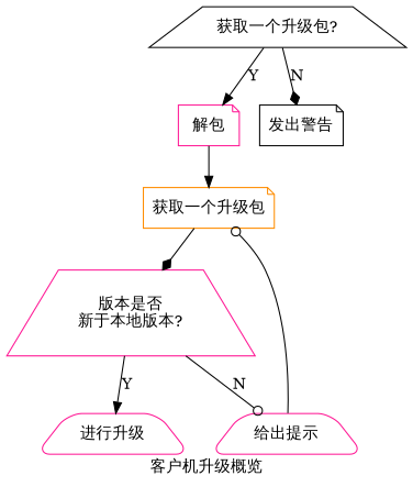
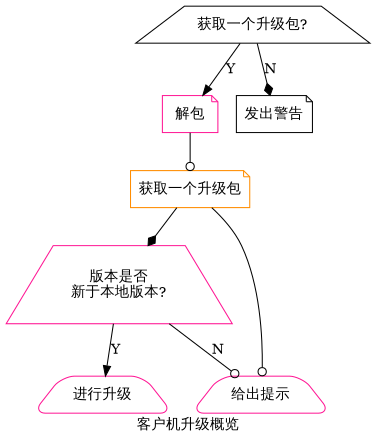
  digraph {
    label="客户机升级概览"
    node [color=deeppink shape=trapezium]
    edge [arrowhead=normal]
    n1 [color=black label="获取一个升级包?"]
    n2 [label="解包" shape=note]
    n3 [color=black label="发出警告" shape=note style=rounded]
    n4 [color=darkorange label="获取一个升级包" shape=note]
    n5 [label="版本是否\n新于本地版本?"]
    n6 [label="给出提示" style=rounded]
    n7 [label="进行升级" style=rounded]
    n1 -> n2 [label=Y]
    n1 -> n3 [arrowhead=diamond label=N]
-   n2 -> n4
+   n2 -> n4 [arrowhead=odot]
    n4 -> n5 [arrowhead=diamond]
    n5 -> n6 [arrowhead=odot label=N]
    n5 -> n7 [label=Y]
-   n6 -> n4 [arrowhead=odot]
+   n4 -> n6 [arrowhead=odot]
  }
